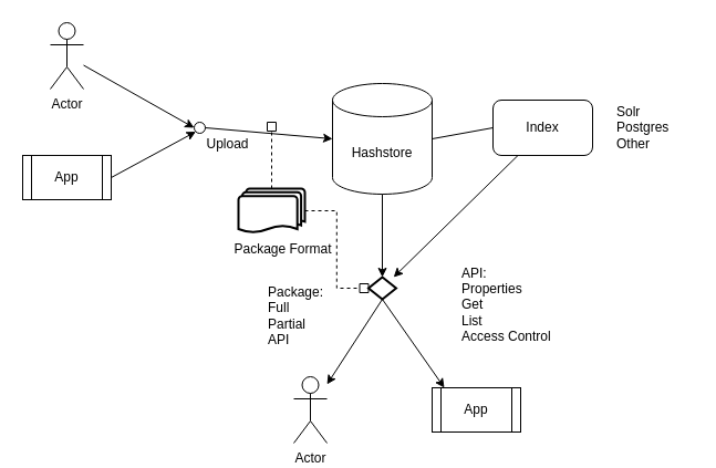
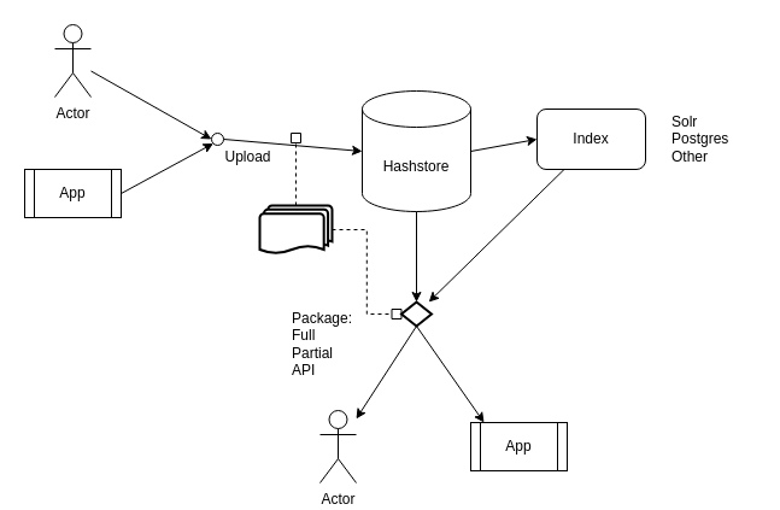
  <mxCell id="0" />
  <mxCell id="1" parent="0" />
  <mxCell id="2" value="Actor" style="shape=umlActor;verticalLabelPosition=bottom;verticalAlign=top;html=1;outlineConnect=0;" vertex="1" parent="1"><mxGeometry x="45" y="20" width="30" height="60" as="geometry" /></mxCell>
  <mxCell id="3" value="App" style="shape=process;whiteSpace=wrap;html=1;backgroundOutline=1;" vertex="1" parent="1"><mxGeometry x="20" y="140" width="80" height="40" as="geometry" /></mxCell>
  <mxCell id="4" value="Hashstore" style="shape=cylinder3;whiteSpace=wrap;html=1;boundedLbl=1;backgroundOutline=1;size=15;" vertex="1" parent="1"><mxGeometry x="300" y="75" width="90" height="100" as="geometry" /></mxCell>
  <mxCell id="5" value="" style="ellipse;whiteSpace=wrap;html=1;aspect=fixed;" vertex="1" parent="1"><mxGeometry x="175" y="110" width="10" height="10" as="geometry" /></mxCell>
  <mxCell id="6" value="" style="endArrow=classic;html=1;rounded=0;entryX=0;entryY=0.5;entryDx=0;entryDy=0;" edge="1" parent="1" source="2" target="5"><mxGeometry width="50" height="50" relative="1" as="geometry"><mxPoint x="555" y="350" as="sourcePoint" /><mxPoint x="605" y="300" as="targetPoint" /></mxGeometry></mxCell>
  <mxCell id="7" value="" style="endArrow=classic;html=1;rounded=0;entryX=0;entryY=1;entryDx=0;entryDy=0;exitX=1;exitY=0.5;exitDx=0;exitDy=0;" edge="1" parent="1" source="3" target="5"><mxGeometry width="50" height="50" relative="1" as="geometry"><mxPoint x="85" y="68" as="sourcePoint" /><mxPoint x="185" y="125" as="targetPoint" /></mxGeometry></mxCell>
  <mxCell id="8" value="" style="endArrow=classic;html=1;rounded=0;entryX=0;entryY=0.5;entryDx=0;entryDy=0;exitX=1;exitY=0.5;exitDx=0;exitDy=0;entryPerimeter=0;" edge="1" parent="1" source="5" target="4"><mxGeometry width="50" height="50" relative="1" as="geometry"><mxPoint x="110" y="170" as="sourcePoint" /><mxPoint x="186" y="129" as="targetPoint" /></mxGeometry></mxCell>
  <mxCell id="9" value="Upload" style="text;html=1;align=center;verticalAlign=middle;resizable=0;points=[];autosize=1;strokeColor=none;fillColor=none;" vertex="1" parent="1"><mxGeometry x="175" y="115" width="60" height="30" as="geometry" /></mxCell>
- <mxCell id="10" value="Package Format" style="text;html=1;align=center;verticalAlign=middle;resizable=0;points=[];autosize=1;strokeColor=none;fillColor=none;" vertex="1" parent="1"><mxGeometry x="200" y="210" width="110" height="30" as="geometry" /></mxCell>
  <mxCell id="11" value="Index" style="whiteSpace=wrap;html=1;rounded=1;" vertex="1" parent="1"><mxGeometry x="445" y="90" width="90" height="50" as="geometry" /></mxCell>
- <mxCell id="12" value="" style="endArrow=none;html=1;rounded=0;entryX=0;entryY=0.5;entryDx=0;entryDy=0;exitX=1;exitY=0.5;exitDx=0;exitDy=0;exitPerimeter=0;" edge="1" parent="1" source="4" target="11"><mxGeometry width="50" height="50" relative="1" as="geometry"><mxPoint x="255" y="110" as="sourcePoint" /><mxPoint x="370" y="110" as="targetPoint" /></mxGeometry></mxCell>
+ <mxCell id="12" value="" style="endArrow=classic;html=1;rounded=0;entryX=0;entryY=0.5;entryDx=0;entryDy=0;exitX=1;exitY=0.5;exitDx=0;exitDy=0;exitPerimeter=0;" edge="1" parent="1" source="4" target="11"><mxGeometry width="50" height="50" relative="1" as="geometry"><mxPoint x="255" y="110" as="sourcePoint" /><mxPoint x="370" y="110" as="targetPoint" /></mxGeometry></mxCell>
  <mxCell id="13" value="Actor" style="shape=umlActor;verticalLabelPosition=bottom;verticalAlign=top;html=1;outlineConnect=0;" vertex="1" parent="1"><mxGeometry x="265" y="340" width="30" height="60" as="geometry" /></mxCell>
  <mxCell id="14" style="edgeStyle=orthogonalEdgeStyle;rounded=0;orthogonalLoop=1;jettySize=auto;html=1;endArrow=box;endFill=0;dashed=1;" edge="1" parent="1" source="15"><mxGeometry relative="1" as="geometry"><mxPoint x="245" y="110" as="targetPoint" /></mxGeometry></mxCell>
  <mxCell id="15" value="" style="strokeWidth=2;html=1;shape=mxgraph.flowchart.multi-document;whiteSpace=wrap;" vertex="1" parent="1"><mxGeometry x="215" y="170" width="60" height="40" as="geometry" /></mxCell>
  <mxCell id="16" value="" style="strokeWidth=2;html=1;shape=mxgraph.flowchart.decision;whiteSpace=wrap;" vertex="1" parent="1"><mxGeometry x="332.5" y="250" width="25" height="20" as="geometry" /></mxCell>
  <mxCell id="17" value="App" style="shape=process;whiteSpace=wrap;html=1;backgroundOutline=1;" vertex="1" parent="1"><mxGeometry x="390" y="350" width="80" height="40" as="geometry" /></mxCell>
  <mxCell id="18" value="" style="endArrow=classic;html=1;rounded=0;exitX=0.5;exitY=1;exitDx=0;exitDy=0;exitPerimeter=0;" edge="1" parent="1" source="4" target="16"><mxGeometry width="50" height="50" relative="1" as="geometry"><mxPoint x="365" y="350" as="sourcePoint" /><mxPoint x="415" y="300" as="targetPoint" /></mxGeometry></mxCell>
  <mxCell id="19" value="" style="endArrow=classic;html=1;rounded=0;exitX=0.25;exitY=1;exitDx=0;exitDy=0;" edge="1" parent="1" source="11" target="16"><mxGeometry width="50" height="50" relative="1" as="geometry"><mxPoint x="345" y="210" as="sourcePoint" /><mxPoint x="345" y="305" as="targetPoint" /></mxGeometry></mxCell>
  <mxCell id="20" value="" style="endArrow=classic;html=1;rounded=0;exitX=0.5;exitY=1;exitDx=0;exitDy=0;exitPerimeter=0;" edge="1" parent="1" source="16" target="13"><mxGeometry width="50" height="50" relative="1" as="geometry"><mxPoint x="355" y="310" as="sourcePoint" /><mxPoint x="355" y="405" as="targetPoint" /></mxGeometry></mxCell>
  <mxCell id="21" value="" style="endArrow=classic;html=1;rounded=0;exitX=0.5;exitY=1;exitDx=0;exitDy=0;exitPerimeter=0;entryX=0.138;entryY=0;entryDx=0;entryDy=0;entryPerimeter=0;" edge="1" parent="1" source="16" target="17"><mxGeometry width="50" height="50" relative="1" as="geometry"><mxPoint x="365" y="400" as="sourcePoint" /><mxPoint x="365" y="495" as="targetPoint" /></mxGeometry></mxCell>
- <mxCell id="22" value="&lt;div&gt;API:&lt;/div&gt;&lt;div&gt;Properties&lt;/div&gt;Get&lt;div&gt;List&lt;/div&gt;&lt;div&gt;Access Control&lt;/div&gt;" style="text;html=1;align=left;verticalAlign=middle;resizable=0;points=[];autosize=1;strokeColor=none;fillColor=none;" vertex="1" parent="1"><mxGeometry x="415" y="230" width="100" height="90" as="geometry" /></mxCell>
  <mxCell id="23" value="Solr&lt;div&gt;Postgres&lt;/div&gt;&lt;div style=&quot;&quot;&gt;Other&lt;/div&gt;" style="text;html=1;align=left;verticalAlign=middle;resizable=0;points=[];autosize=1;strokeColor=none;fillColor=none;" vertex="1" parent="1"><mxGeometry x="555" y="85" width="70" height="60" as="geometry" /></mxCell>
  <mxCell id="24" style="edgeStyle=orthogonalEdgeStyle;rounded=0;orthogonalLoop=1;jettySize=auto;html=1;exitX=1;exitY=0.5;exitDx=0;exitDy=0;exitPerimeter=0;entryX=0;entryY=0.5;entryDx=0;entryDy=0;entryPerimeter=0;endArrow=box;endFill=0;dashed=1;" edge="1" parent="1" source="15" target="16"><mxGeometry relative="1" as="geometry" /></mxCell>
  <mxCell id="25" value="&lt;div&gt;&lt;span style=&quot;background-color: transparent; color: light-dark(rgb(0, 0, 0), rgb(255, 255, 255));&quot;&gt;Package:&lt;/span&gt;&lt;/div&gt;&lt;div&gt;&lt;span style=&quot;background-color: transparent; color: light-dark(rgb(0, 0, 0), rgb(255, 255, 255));&quot;&gt;Full&lt;/span&gt;&lt;/div&gt;&lt;div&gt;Partial&lt;/div&gt;&lt;div&gt;API&lt;/div&gt;" style="text;html=1;align=left;verticalAlign=middle;resizable=0;points=[];autosize=1;strokeColor=none;fillColor=none;" vertex="1" parent="1"><mxGeometry x="240" y="250" width="70" height="70" as="geometry" /></mxCell>
